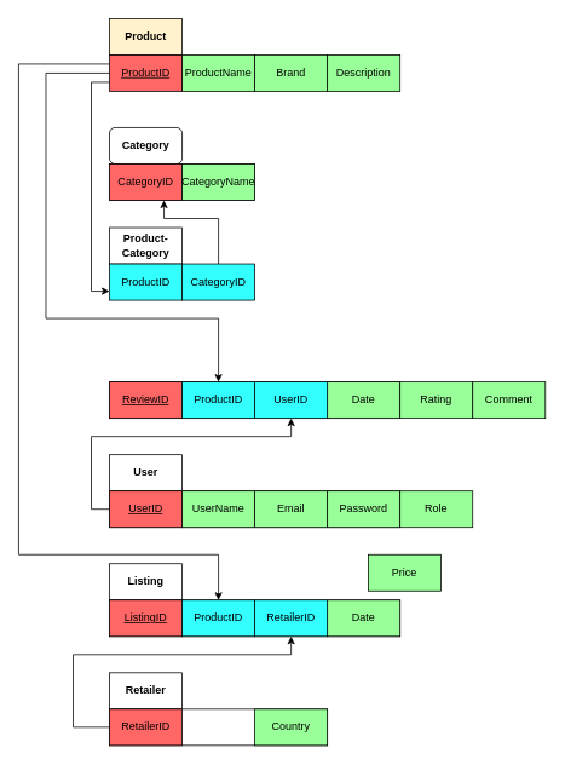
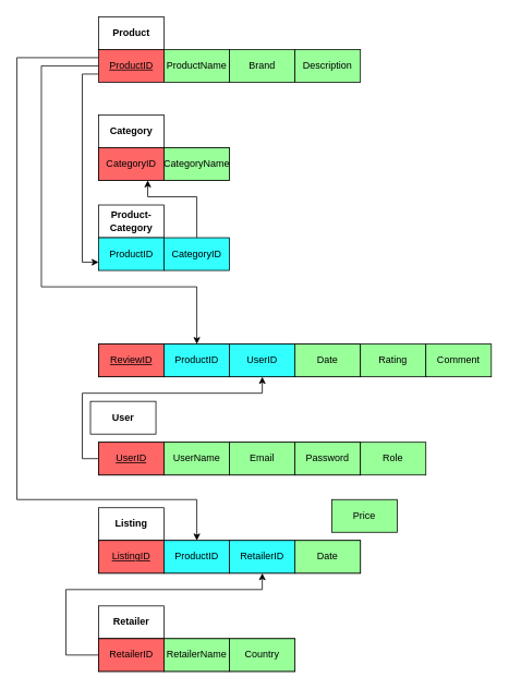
  <mxCell id="0" />
  <mxCell id="1" parent="0" />
- <mxCell id="2" value="&lt;b&gt;Product&lt;/b&gt;" style="rounded=0;whiteSpace=wrap;html=1;fillColor=#fff2cc;" vertex="1" parent="1"><mxGeometry x="120" y="20" width="80" height="40" as="geometry" /></mxCell>
+ <mxCell id="2" value="&lt;b&gt;Product&lt;/b&gt;" style="rounded=0;whiteSpace=wrap;html=1;" vertex="1" parent="1"><mxGeometry x="120" y="20" width="80" height="40" as="geometry" /></mxCell>
  <mxCell id="3" value="ProductName" style="rounded=0;whiteSpace=wrap;html=1;fillColor=light-dark(#99FF99,#000000);" vertex="1" parent="1"><mxGeometry x="200" y="60" width="80" height="40" as="geometry" /></mxCell>
  <mxCell id="4" style="edgeStyle=orthogonalEdgeStyle;rounded=0;orthogonalLoop=1;jettySize=auto;html=1;entryX=0;entryY=0.75;entryDx=0;entryDy=0;exitX=0;exitY=0.75;exitDx=0;exitDy=0;" edge="1" parent="1" source="7" target="41"><mxGeometry relative="1" as="geometry"><mxPoint x="130" y="110" as="sourcePoint" /><mxPoint x="90" y="330" as="targetPoint" /></mxGeometry></mxCell>
  <mxCell id="5" style="edgeStyle=orthogonalEdgeStyle;rounded=0;orthogonalLoop=1;jettySize=auto;html=1;" edge="1" parent="1" source="7" target="42"><mxGeometry relative="1" as="geometry"><mxPoint x="60" y="380" as="targetPoint" /><Array as="points"><mxPoint x="50" y="80" /><mxPoint x="50" y="350" /><mxPoint x="240" y="350" /></Array></mxGeometry></mxCell>
  <mxCell id="6" style="edgeStyle=orthogonalEdgeStyle;rounded=0;orthogonalLoop=1;jettySize=auto;html=1;exitX=0;exitY=0.25;exitDx=0;exitDy=0;" edge="1" parent="1" source="7" target="44"><mxGeometry relative="1" as="geometry"><mxPoint x="20" y="781.333" as="targetPoint" /><Array as="points"><mxPoint x="20" y="70" /><mxPoint x="20" y="610" /><mxPoint x="240" y="610" /></Array></mxGeometry></mxCell>
  <mxCell id="7" value="&lt;u&gt;ProductID&lt;/u&gt;" style="rounded=0;whiteSpace=wrap;html=1;fillColor=light-dark(#FF6666,#000000);" vertex="1" parent="1"><mxGeometry x="120" y="60" width="80" height="40" as="geometry" /></mxCell>
  <mxCell id="8" value="Brand" style="rounded=0;whiteSpace=wrap;html=1;fillColor=light-dark(#99FF99,#000000);" vertex="1" parent="1"><mxGeometry x="280" y="60" width="80" height="40" as="geometry" /></mxCell>
  <mxCell id="9" value="Description" style="rounded=0;whiteSpace=wrap;html=1;fillColor=light-dark(#99FF99,#000000);" vertex="1" parent="1"><mxGeometry x="360" y="60" width="80" height="40" as="geometry" /></mxCell>
- <mxCell id="10" value="&lt;b&gt;Category&lt;/b&gt;" style="whiteSpace=wrap;html=1;rounded=1;" vertex="1" parent="1"><mxGeometry x="120" y="140" width="80" height="40" as="geometry" /></mxCell>
+ <mxCell id="10" value="&lt;b&gt;Category&lt;/b&gt;" style="rounded=0;whiteSpace=wrap;html=1;" vertex="1" parent="1"><mxGeometry x="120" y="140" width="80" height="40" as="geometry" /></mxCell>
  <mxCell id="11" value="" style="rounded=0;whiteSpace=wrap;html=1;" vertex="1" parent="1"><mxGeometry x="120" y="180" width="160" height="40" as="geometry" /></mxCell>
  <mxCell id="12" value="CategoryID" style="rounded=0;whiteSpace=wrap;html=1;fillColor=light-dark(#FF6666,#000000);" vertex="1" parent="1"><mxGeometry x="120" y="180" width="80" height="40" as="geometry" /></mxCell>
  <mxCell id="13" value="" style="rounded=0;whiteSpace=wrap;html=1;" vertex="1" parent="1"><mxGeometry x="120" y="420" width="320" height="40" as="geometry" /></mxCell>
  <mxCell id="14" value="Date" style="rounded=0;whiteSpace=wrap;html=1;fillColor=light-dark(#99FF99,#000000);" vertex="1" parent="1"><mxGeometry x="360" y="420" width="80" height="40" as="geometry" /></mxCell>
  <mxCell id="15" value="&lt;u&gt;ReviewID&lt;/u&gt;" style="rounded=0;whiteSpace=wrap;html=1;fillColor=light-dark(#FF6666,#000000);" vertex="1" parent="1"><mxGeometry x="120" y="420" width="80" height="40" as="geometry" /></mxCell>
  <mxCell id="16" value="Rating" style="rounded=0;whiteSpace=wrap;html=1;fillColor=light-dark(#99FF99,#000000);" vertex="1" parent="1"><mxGeometry x="440" y="420" width="80" height="40" as="geometry" /></mxCell>
  <mxCell id="17" value="Comment" style="rounded=0;whiteSpace=wrap;html=1;fillColor=light-dark(#99FF99,#000000);" vertex="1" parent="1"><mxGeometry x="520" y="420" width="80" height="40" as="geometry" /></mxCell>
  <mxCell id="18" value="&lt;b&gt;Listing&lt;/b&gt;" style="rounded=0;whiteSpace=wrap;html=1;" vertex="1" parent="1"><mxGeometry x="120" y="620" width="80" height="40" as="geometry" /></mxCell>
  <mxCell id="19" value="" style="rounded=0;whiteSpace=wrap;html=1;" vertex="1" parent="1"><mxGeometry x="120" y="660" width="320" height="40" as="geometry" /></mxCell>
  <mxCell id="20" value="Date" style="rounded=0;whiteSpace=wrap;html=1;fillColor=light-dark(#99FF99,#000000);" vertex="1" parent="1"><mxGeometry x="360" y="660" width="80" height="40" as="geometry" /></mxCell>
  <mxCell id="21" value="&lt;u&gt;ListingID&lt;/u&gt;" style="rounded=0;whiteSpace=wrap;html=1;fillColor=light-dark(#FF6666,#000000);" vertex="1" parent="1"><mxGeometry x="120" y="660" width="80" height="40" as="geometry" /></mxCell>
  <mxCell id="22" value="Price" style="rounded=0;whiteSpace=wrap;html=1;fillColor=light-dark(#99FF99,#000000);" vertex="1" parent="1"><mxGeometry x="405" y="610" width="80" height="40" as="geometry" /></mxCell>
  <mxCell id="23" value="&lt;b&gt;Retailer&lt;/b&gt;" style="rounded=0;whiteSpace=wrap;html=1;" vertex="1" parent="1"><mxGeometry x="120" y="740" width="80" height="40" as="geometry" /></mxCell>
  <mxCell id="24" value="" style="rounded=0;whiteSpace=wrap;html=1;" vertex="1" parent="1"><mxGeometry x="120" y="780" width="240" height="40" as="geometry" /></mxCell>
+ <mxCell id="25" value="RetailerName" style="rounded=0;whiteSpace=wrap;html=1;fillColor=light-dark(#99FF99,#000000);" vertex="1" parent="1"><mxGeometry x="200" y="780" width="80" height="40" as="geometry" /></mxCell>
  <mxCell id="26" style="edgeStyle=orthogonalEdgeStyle;rounded=0;orthogonalLoop=1;jettySize=auto;html=1;entryX=0.5;entryY=1;entryDx=0;entryDy=0;" edge="1" parent="1" source="27" target="45"><mxGeometry relative="1" as="geometry"><Array as="points"><mxPoint x="80" y="800" /><mxPoint x="80" y="720" /><mxPoint x="320" y="720" /></Array></mxGeometry></mxCell>
  <mxCell id="27" value="RetailerID" style="rounded=0;whiteSpace=wrap;html=1;fillColor=light-dark(#FF6666,#000000);" vertex="1" parent="1"><mxGeometry x="120" y="780" width="80" height="40" as="geometry" /></mxCell>
  <mxCell id="28" value="Country" style="rounded=0;whiteSpace=wrap;html=1;fillColor=light-dark(#99FF99,#000000);" vertex="1" parent="1"><mxGeometry x="280" y="780" width="80" height="40" as="geometry" /></mxCell>
  <mxCell id="29" value="CategoryName" style="rounded=0;whiteSpace=wrap;html=1;fillColor=light-dark(#99FF99,#000000);" vertex="1" parent="1"><mxGeometry x="200" y="180" width="80" height="40" as="geometry" /></mxCell>
- <mxCell id="30" value="&lt;b&gt;User&lt;/b&gt;" style="rounded=0;whiteSpace=wrap;html=1;" vertex="1" parent="1"><mxGeometry x="120" y="500" width="80" height="40" as="geometry" /></mxCell>
+ <mxCell id="30" value="&lt;b&gt;User&lt;/b&gt;" style="rounded=0;whiteSpace=wrap;html=1;" vertex="1" parent="1"><mxGeometry x="110" y="490" width="80" height="40" as="geometry" /></mxCell>
  <mxCell id="31" value="" style="rounded=0;whiteSpace=wrap;html=1;" vertex="1" parent="1"><mxGeometry x="120" y="540" width="320" height="40" as="geometry" /></mxCell>
  <mxCell id="32" value="UserName" style="rounded=0;whiteSpace=wrap;html=1;fillColor=light-dark(#99FF99,#000000);" vertex="1" parent="1"><mxGeometry x="200" y="540" width="80" height="40" as="geometry" /></mxCell>
  <mxCell id="33" style="edgeStyle=orthogonalEdgeStyle;rounded=0;orthogonalLoop=1;jettySize=auto;html=1;entryX=0.5;entryY=1;entryDx=0;entryDy=0;" edge="1" parent="1" source="34" target="43"><mxGeometry relative="1" as="geometry"><Array as="points"><mxPoint x="100" y="560" /><mxPoint x="100" y="480" /><mxPoint x="320" y="480" /></Array></mxGeometry></mxCell>
  <mxCell id="34" value="&lt;u&gt;UserID&lt;/u&gt;" style="rounded=0;whiteSpace=wrap;html=1;fillColor=light-dark(#FF6666,#000000);" vertex="1" parent="1"><mxGeometry x="120" y="540" width="80" height="40" as="geometry" /></mxCell>
  <mxCell id="35" value="Email" style="rounded=0;whiteSpace=wrap;html=1;fillColor=light-dark(#99FF99,#000000);" vertex="1" parent="1"><mxGeometry x="280" y="540" width="80" height="40" as="geometry" /></mxCell>
  <mxCell id="36" value="Password" style="rounded=0;whiteSpace=wrap;html=1;fillColor=light-dark(#99FF99,#000000);" vertex="1" parent="1"><mxGeometry x="360" y="540" width="80" height="40" as="geometry" /></mxCell>
  <mxCell id="37" value="Role" style="rounded=0;whiteSpace=wrap;html=1;fillColor=light-dark(#99FF99,#000000);" vertex="1" parent="1"><mxGeometry x="440" y="540" width="80" height="40" as="geometry" /></mxCell>
  <mxCell id="38" value="&lt;b&gt;Product-Category&lt;/b&gt;" style="rounded=0;whiteSpace=wrap;html=1;" vertex="1" parent="1"><mxGeometry x="120" y="250" width="80" height="40" as="geometry" /></mxCell>
  <mxCell id="39" style="edgeStyle=orthogonalEdgeStyle;rounded=0;orthogonalLoop=1;jettySize=auto;html=1;entryX=0.75;entryY=1;entryDx=0;entryDy=0;" edge="1" parent="1" source="40" target="12"><mxGeometry relative="1" as="geometry"><Array as="points"><mxPoint x="240" y="240" /><mxPoint x="180" y="240" /></Array></mxGeometry></mxCell>
  <mxCell id="40" value="CategoryID" style="rounded=0;whiteSpace=wrap;html=1;fillColor=light-dark(#33FFFF,#000000);" vertex="1" parent="1"><mxGeometry x="200" y="290" width="80" height="40" as="geometry" /></mxCell>
  <mxCell id="41" value="ProductID" style="rounded=0;whiteSpace=wrap;html=1;fillColor=light-dark(#33FFFF,#000000);" vertex="1" parent="1"><mxGeometry x="120" y="290" width="80" height="40" as="geometry" /></mxCell>
  <mxCell id="42" value="ProductID" style="rounded=0;whiteSpace=wrap;html=1;fillColor=light-dark(#33FFFF,#000000);" vertex="1" parent="1"><mxGeometry x="200" y="420" width="80" height="40" as="geometry" /></mxCell>
  <mxCell id="43" value="UserID" style="rounded=0;whiteSpace=wrap;html=1;fillColor=light-dark(#33FFFF,#000000);" vertex="1" parent="1"><mxGeometry x="280" y="420" width="80" height="40" as="geometry" /></mxCell>
  <mxCell id="44" value="ProductID" style="rounded=0;whiteSpace=wrap;html=1;fillColor=light-dark(#33FFFF,#000000);" vertex="1" parent="1"><mxGeometry x="200" y="660" width="80" height="40" as="geometry" /></mxCell>
  <mxCell id="45" value="RetailerID" style="rounded=0;whiteSpace=wrap;html=1;fillColor=light-dark(#33FFFF,#000000);" vertex="1" parent="1"><mxGeometry x="280" y="660" width="80" height="40" as="geometry" /></mxCell>
